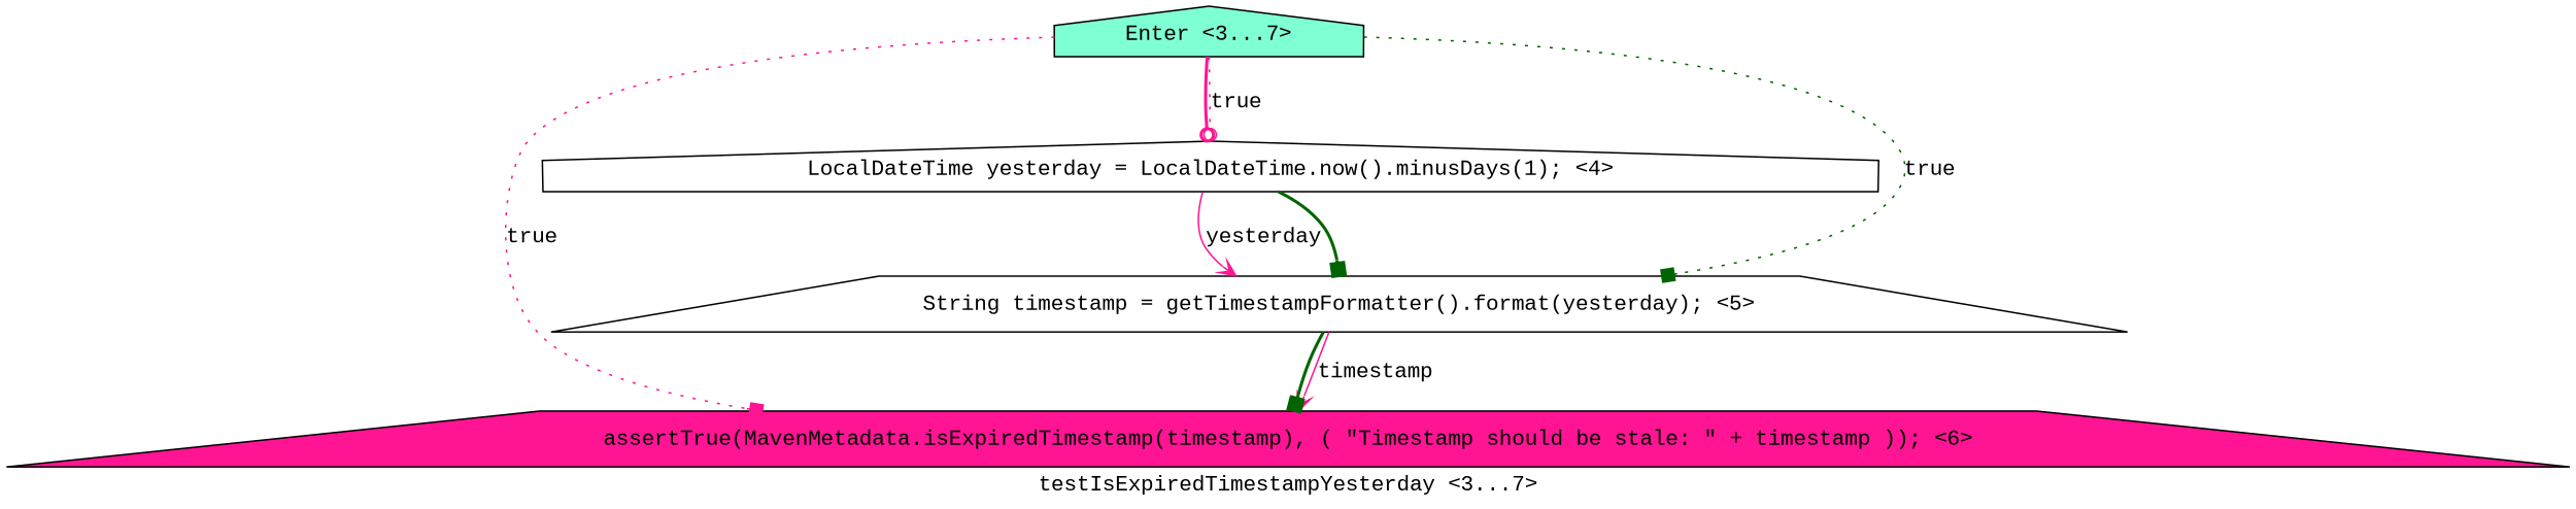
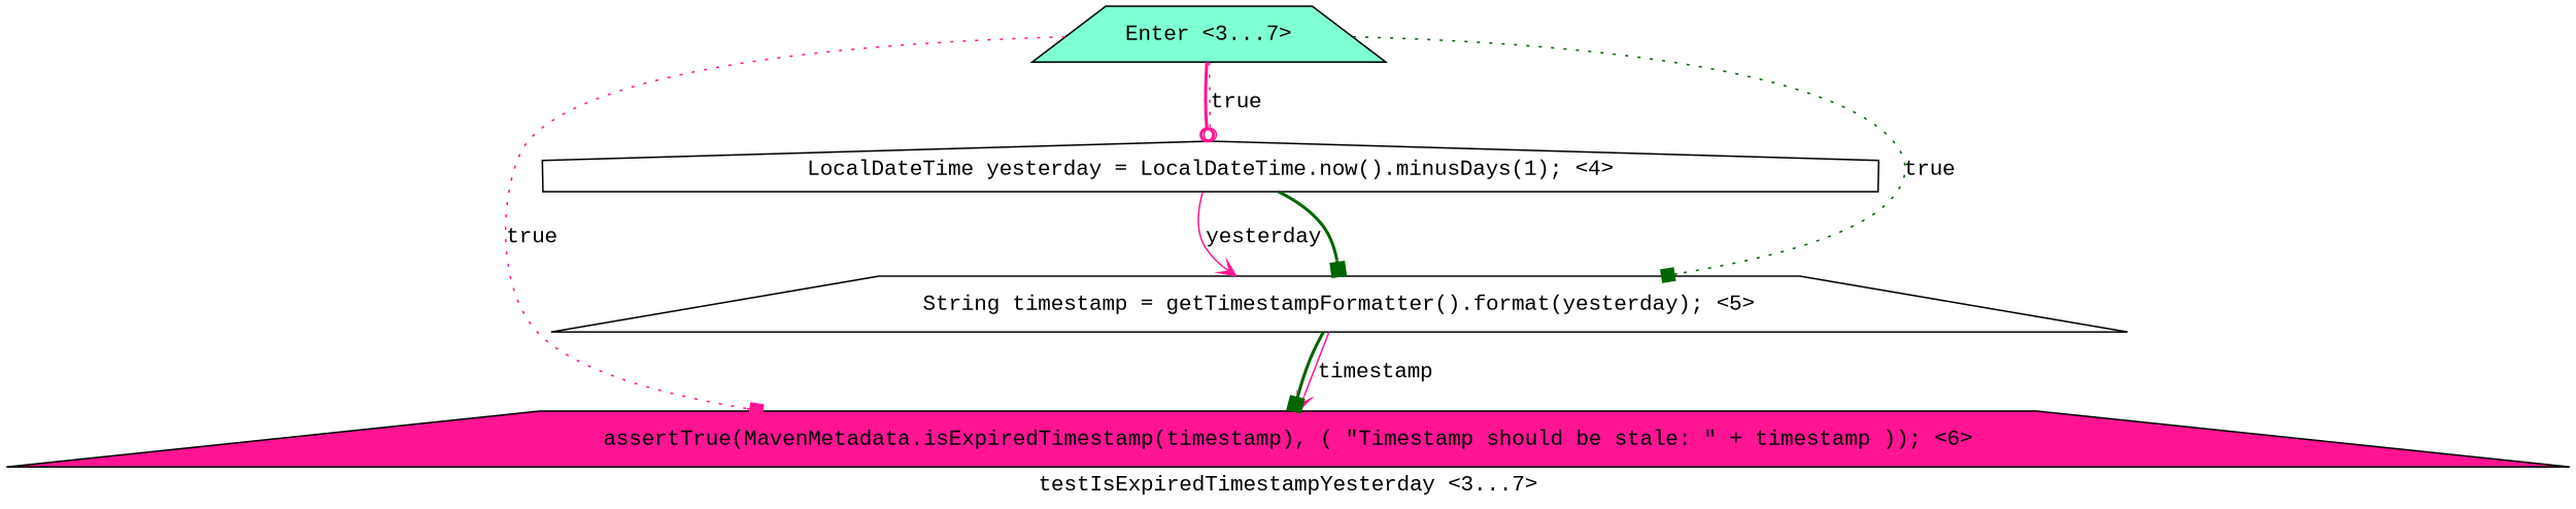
  digraph {
    label="testIsExpiredTimestampYesterday <3...7>"
    fontname="Liberation Mono"
    node [fillcolor=white shape=trapezium style=filled fontname="Liberation Mono"]
    edge [style=bold color=deeppink arrowhead=box fontname="Liberation Mono"]
    n1 [label="String timestamp = getTimestampFormatter().format(yesterday); <5>"]
    n2 [fillcolor=deeppink label="assertTrue(MavenMetadata.isExpiredTimestamp(timestamp), ( \"Timestamp should be stale: \" + timestamp )); <6>"]
    n3 [label="LocalDateTime yesterday = LocalDateTime.now().minusDays(1); <4>" shape=house]
-   n4 [fillcolor=aquamarine label="Enter <3...7>" shape=house]
+   n4 [fillcolor=aquamarine label="Enter <3...7>"]
    n1 -> n2 [label=timestamp style=solid arrowhead=vee]
    n1 -> n2 [color=darkgreen]
    n3 -> n1 [label=yesterday style=solid arrowhead=vee]
    n3 -> n1 [color=darkgreen]
    n4 -> n1 [label=true style=dotted color=darkgreen]
    n4 -> n2 [label=true style=dotted]
    n4 -> n3 [label=true style=dotted arrowhead=odot]
    n4 -> n3 [arrowhead=odot]
  }
